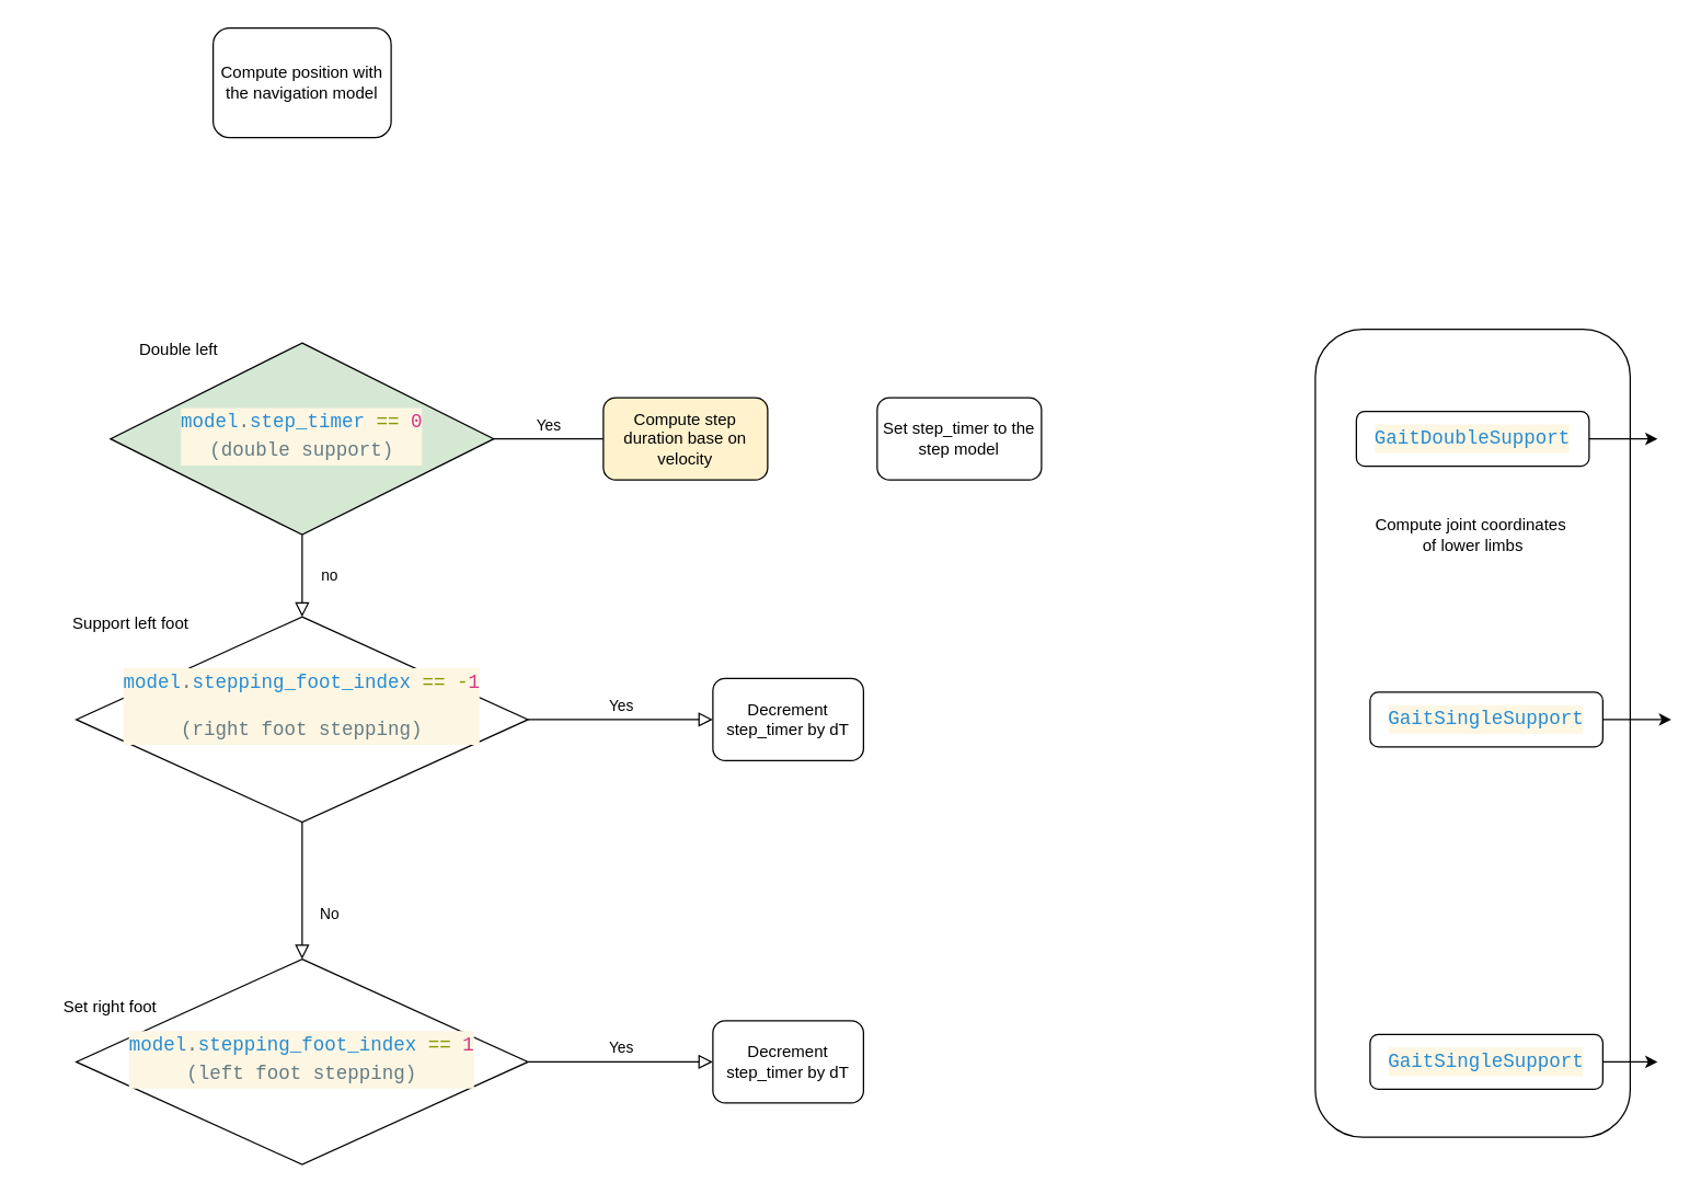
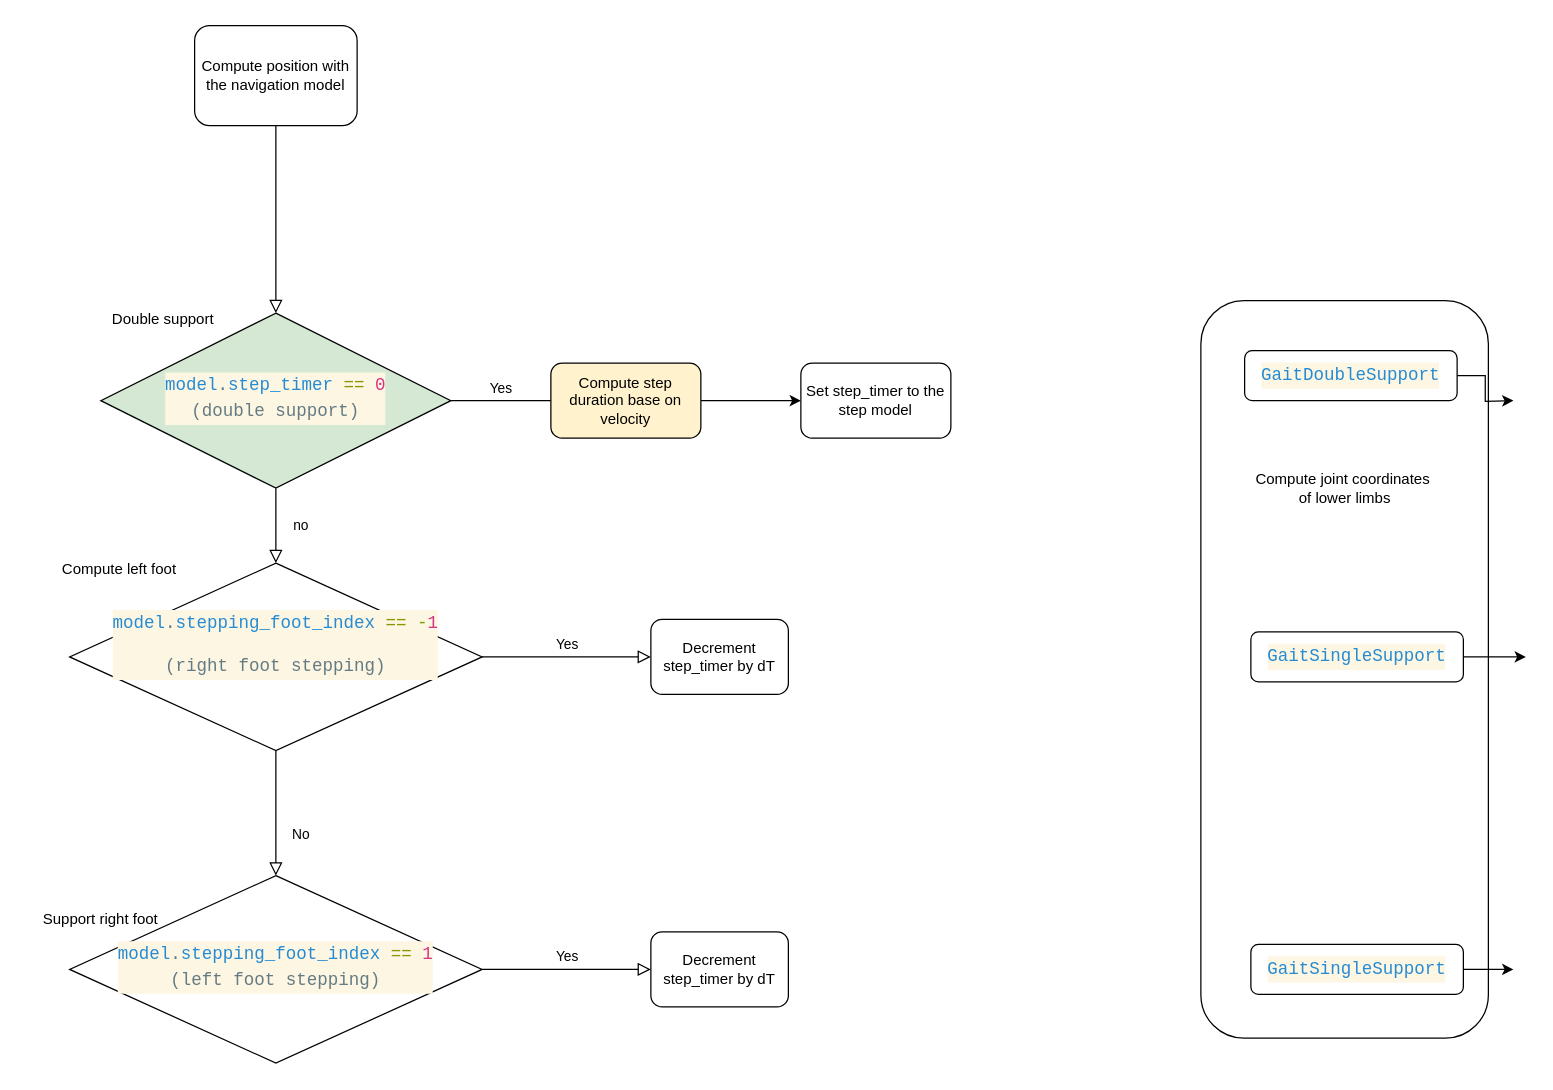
  <mxCell id="0" />
  <mxCell id="1" parent="0" />
  <mxCell id="2" value="" style="rounded=1;whiteSpace=wrap;html=1;fillColor=none;" vertex="1" parent="1"><mxGeometry x="960" y="240" width="230" height="590" as="geometry" /></mxCell>
+ <mxCell id="3" value="" style="rounded=0;html=1;jettySize=auto;orthogonalLoop=1;fontSize=11;endArrow=block;endFill=0;endSize=8;strokeWidth=1;shadow=0;labelBackgroundColor=none;edgeStyle=orthogonalEdgeStyle;" parent="1" source="4" target="6" edge="1"><mxGeometry relative="1" as="geometry" /></mxCell>
  <mxCell id="4" value="&lt;div&gt;Compute position with the navigation model&lt;/div&gt;" style="rounded=1;whiteSpace=wrap;html=1;fontSize=12;glass=0;strokeWidth=1;shadow=0;" parent="1" vertex="1"><mxGeometry x="155" y="20" width="130" height="80" as="geometry" /></mxCell>
  <mxCell id="5" value="no" style="rounded=0;html=1;jettySize=auto;orthogonalLoop=1;fontSize=11;endArrow=block;endFill=0;endSize=8;strokeWidth=1;shadow=0;labelBackgroundColor=none;edgeStyle=orthogonalEdgeStyle;" parent="1" source="6" target="9" edge="1"><mxGeometry y="20" relative="1" as="geometry"><mxPoint as="offset" /></mxGeometry></mxCell>
  <mxCell id="6" value="&lt;div style=&quot;color: rgb(101, 123, 131); background-color: rgb(253, 246, 227); font-family: Menlo, Monaco, &amp;quot;Courier New&amp;quot;, monospace; font-weight: normal; font-size: 14px; line-height: 21px; white-space: pre;&quot;&gt;&lt;div&gt;&lt;span style=&quot;color: rgb(38, 139, 210);&quot;&gt;model&lt;/span&gt;&lt;span style=&quot;color: rgb(101, 123, 131);&quot;&gt;.&lt;/span&gt;&lt;span style=&quot;color: rgb(38, 139, 210);&quot;&gt;step_timer&lt;/span&gt;&lt;span style=&quot;color: rgb(101, 123, 131);&quot;&gt; &lt;/span&gt;&lt;span style=&quot;color: rgb(133, 153, 0);&quot;&gt;==&lt;/span&gt;&lt;span style=&quot;color: rgb(101, 123, 131);&quot;&gt; &lt;/span&gt;&lt;span style=&quot;color: rgb(211, 54, 130);&quot;&gt;0&lt;/span&gt;&lt;/div&gt;&lt;div&gt;(double support)&lt;/div&gt;&lt;/div&gt;" style="rhombus;whiteSpace=wrap;html=1;shadow=0;fontFamily=Helvetica;fontSize=12;align=center;strokeWidth=1;spacing=6;spacingTop=-4;fillColor=#d5e8d4;" parent="1" vertex="1"><mxGeometry x="80" y="250" width="280" height="140" as="geometry" /></mxCell>
  <mxCell id="7" value="No" style="rounded=0;html=1;jettySize=auto;orthogonalLoop=1;fontSize=11;endArrow=block;endFill=0;endSize=8;strokeWidth=1;shadow=0;labelBackgroundColor=none;edgeStyle=orthogonalEdgeStyle;entryX=0.5;entryY=0;entryDx=0;entryDy=0;" parent="1" source="9" target="12" edge="1"><mxGeometry x="0.333" y="20" relative="1" as="geometry"><mxPoint as="offset" /><mxPoint x="195" y="720" as="targetPoint" /></mxGeometry></mxCell>
  <mxCell id="8" value="Yes" style="edgeStyle=orthogonalEdgeStyle;rounded=0;html=1;jettySize=auto;orthogonalLoop=1;fontSize=11;endArrow=block;endFill=0;endSize=8;strokeWidth=1;shadow=0;labelBackgroundColor=none;entryX=0;entryY=0.5;entryDx=0;entryDy=0;" parent="1" source="9" target="23" edge="1"><mxGeometry y="10" relative="1" as="geometry"><mxPoint as="offset" /><mxPoint x="540" y="520" as="targetPoint" /></mxGeometry></mxCell>
  <mxCell id="9" value="&lt;div style=&quot;color: rgb(101, 123, 131); background-color: rgb(253, 246, 227); font-family: Menlo, Monaco, &amp;quot;Courier New&amp;quot;, monospace; font-weight: normal; font-size: 14px; line-height: 21px; white-space: pre;&quot;&gt;&lt;p&gt;&lt;span style=&quot;color: rgb(38, 139, 210);&quot;&gt;&lt;/span&gt;&lt;span style=&quot;color: rgb(38, 139, 210);&quot;&gt;model&lt;/span&gt;&lt;span style=&quot;color: rgb(101, 123, 131);&quot;&gt;.&lt;/span&gt;&lt;span style=&quot;color: rgb(38, 139, 210);&quot;&gt;stepping_foot_index&lt;/span&gt;&lt;span style=&quot;color: rgb(101, 123, 131);&quot;&gt; &lt;/span&gt;&lt;span style=&quot;color: rgb(133, 153, 0);&quot;&gt;==&lt;/span&gt;&lt;span style=&quot;color: rgb(101, 123, 131);&quot;&gt; &lt;/span&gt;&lt;span style=&quot;color: rgb(133, 153, 0);&quot;&gt;-&lt;/span&gt;&lt;span style=&quot;color: rgb(211, 54, 130);&quot;&gt;1&lt;/span&gt;&lt;/p&gt;&lt;p&gt;(right foot stepping)&lt;/p&gt;&lt;/div&gt;&lt;div&gt;&lt;br&gt;&lt;/div&gt;" style="rhombus;whiteSpace=wrap;html=1;shadow=0;fontFamily=Helvetica;fontSize=12;align=center;strokeWidth=1;spacing=6;spacingTop=-4;" parent="1" vertex="1"><mxGeometry x="55" y="450" width="330" height="150" as="geometry" /></mxCell>
  <mxCell id="10" style="edgeStyle=orthogonalEdgeStyle;rounded=0;orthogonalLoop=1;jettySize=auto;html=1;" parent="1" source="11" edge="1"><mxGeometry relative="1" as="geometry"><mxPoint x="1220" y="525" as="targetPoint" /></mxGeometry></mxCell>
  <mxCell id="11" value="&lt;div style=&quot;color: #657b83;background-color: #fdf6e3;font-family: Menlo, Monaco, 'Courier New', monospace;font-weight: normal;font-size: 14px;line-height: 21px;white-space: pre;&quot;&gt;&lt;div&gt;&lt;span style=&quot;color: #268bd2;&quot;&gt;GaitSingleSupport&lt;/span&gt;&lt;/div&gt;&lt;/div&gt;" style="rounded=1;whiteSpace=wrap;html=1;fontSize=12;glass=0;strokeWidth=1;shadow=0;" parent="1" vertex="1"><mxGeometry x="1000" y="505" width="170" height="40" as="geometry" /></mxCell>
  <mxCell id="12" value="&lt;div style=&quot;color: rgb(101, 123, 131); background-color: rgb(253, 246, 227); font-family: Menlo, Monaco, &amp;quot;Courier New&amp;quot;, monospace; font-weight: normal; font-size: 14px; line-height: 21px; white-space: pre;&quot;&gt;&lt;div&gt;&lt;span style=&quot;color: rgb(38, 139, 210);&quot;&gt;model&lt;/span&gt;&lt;span style=&quot;color: rgb(101, 123, 131);&quot;&gt;.&lt;/span&gt;&lt;span style=&quot;color: rgb(38, 139, 210);&quot;&gt;stepping_foot_index&lt;/span&gt;&lt;span style=&quot;color: rgb(101, 123, 131);&quot;&gt; &lt;/span&gt;&lt;span style=&quot;color: rgb(133, 153, 0);&quot;&gt;==&lt;/span&gt;&lt;span style=&quot;color: rgb(101, 123, 131);&quot;&gt; &lt;/span&gt;&lt;span style=&quot;color: rgb(211, 54, 130);&quot;&gt;1&lt;/span&gt;&lt;br&gt;&lt;/div&gt;&lt;div&gt;(left foot stepping)&lt;/div&gt;&lt;/div&gt;" style="rhombus;whiteSpace=wrap;html=1;shadow=0;fontFamily=Helvetica;fontSize=12;align=center;strokeWidth=1;spacing=6;spacingTop=-4;" parent="1" vertex="1"><mxGeometry x="55" y="700" width="330" height="150" as="geometry" /></mxCell>
  <mxCell id="13" value="Yes" style="edgeStyle=orthogonalEdgeStyle;rounded=0;html=1;jettySize=auto;orthogonalLoop=1;fontSize=11;endArrow=block;endFill=0;endSize=8;strokeWidth=1;shadow=0;labelBackgroundColor=none;exitX=1;exitY=0.5;exitDx=0;exitDy=0;entryX=0;entryY=0.5;entryDx=0;entryDy=0;" parent="1" source="12" target="27" edge="1"><mxGeometry y="10" relative="1" as="geometry"><mxPoint as="offset" /><mxPoint x="430" y="775" as="sourcePoint" /><mxPoint x="540" y="775" as="targetPoint" /></mxGeometry></mxCell>
  <mxCell id="14" style="edgeStyle=orthogonalEdgeStyle;rounded=0;orthogonalLoop=1;jettySize=auto;html=1;" parent="1" source="15" edge="1"><mxGeometry relative="1" as="geometry"><mxPoint x="1210" y="775" as="targetPoint" /></mxGeometry></mxCell>
  <mxCell id="15" value="&lt;div style=&quot;color: #657b83;background-color: #fdf6e3;font-family: Menlo, Monaco, 'Courier New', monospace;font-weight: normal;font-size: 14px;line-height: 21px;white-space: pre;&quot;&gt;&lt;div&gt;&lt;span style=&quot;color: #268bd2;&quot;&gt;GaitSingleSupport&lt;/span&gt;&lt;/div&gt;&lt;/div&gt;" style="rounded=1;whiteSpace=wrap;html=1;fontSize=12;glass=0;strokeWidth=1;shadow=0;" parent="1" vertex="1"><mxGeometry x="1000" y="755" width="170" height="40" as="geometry" /></mxCell>
  <mxCell id="16" value="Yes" style="edgeStyle=orthogonalEdgeStyle;rounded=0;html=1;jettySize=auto;orthogonalLoop=1;fontSize=11;endArrow=none;endFill=0;endSize=8;strokeWidth=1;shadow=0;labelBackgroundColor=none;exitX=1;exitY=0.5;exitDx=0;exitDy=0;entryX=0;entryY=0.5;entryDx=0;entryDy=0;" parent="1" source="6" target="21" edge="1"><mxGeometry y="10" relative="1" as="geometry"><mxPoint as="offset" /><mxPoint x="450" y="320" as="sourcePoint" /><Array as="points" /><mxPoint x="520" y="320" as="targetPoint" /></mxGeometry></mxCell>
  <mxCell id="17" style="edgeStyle=orthogonalEdgeStyle;rounded=0;orthogonalLoop=1;jettySize=auto;html=1;" parent="1" source="18" edge="1"><mxGeometry relative="1" as="geometry"><mxPoint x="1210" y="320" as="targetPoint" /></mxGeometry></mxCell>
- <mxCell id="18" value="&lt;div style=&quot;color: rgb(101, 123, 131); background-color: rgb(253, 246, 227); font-family: Menlo, Monaco, &amp;quot;Courier New&amp;quot;, monospace; font-weight: normal; font-size: 14px; line-height: 21px; white-space: pre;&quot;&gt;&lt;div&gt;&lt;span style=&quot;color: rgb(38, 139, 210);&quot;&gt;GaitDoubleSupport&lt;/span&gt;&lt;/div&gt;&lt;/div&gt;" style="rounded=1;whiteSpace=wrap;html=1;fontSize=12;glass=0;strokeWidth=1;shadow=0;" parent="1" vertex="1"><mxGeometry x="990" y="300" width="170" height="40" as="geometry" /></mxCell>
+ <mxCell id="18" value="&lt;div style=&quot;color: rgb(101, 123, 131); background-color: rgb(253, 246, 227); font-family: Menlo, Monaco, &amp;quot;Courier New&amp;quot;, monospace; font-weight: normal; font-size: 14px; line-height: 21px; white-space: pre;&quot;&gt;&lt;div&gt;&lt;span style=&quot;color: rgb(38, 139, 210);&quot;&gt;GaitDoubleSupport&lt;/span&gt;&lt;/div&gt;&lt;/div&gt;" style="rounded=1;whiteSpace=wrap;html=1;fontSize=12;glass=0;strokeWidth=1;shadow=0;" parent="1" vertex="1"><mxGeometry x="995" y="280" width="170" height="40" as="geometry" /></mxCell>
  <mxCell id="19" value="&lt;div&gt;Compute joint coordinates&amp;nbsp;&lt;/div&gt;&lt;div&gt;of lower limbs &lt;/div&gt;" style="text;html=1;align=center;verticalAlign=middle;resizable=0;points=[];autosize=1;strokeColor=none;fillColor=none;" vertex="1" parent="1"><mxGeometry x="990" y="370" width="170" height="40" as="geometry" /></mxCell>
+ <mxCell id="20" value="" style="edgeStyle=orthogonalEdgeStyle;rounded=0;orthogonalLoop=1;jettySize=auto;html=1;" edge="1" parent="1" source="21" target="22"><mxGeometry relative="1" as="geometry" /></mxCell>
  <mxCell id="21" value="Compute step duration base on velocity" style="rounded=1;whiteSpace=wrap;html=1;fillColor=#fff2cc;" vertex="1" parent="1"><mxGeometry x="440" y="290" width="120" height="60" as="geometry" /></mxCell>
  <mxCell id="22" value="Set step_timer to the step model" style="whiteSpace=wrap;html=1;rounded=1;" vertex="1" parent="1"><mxGeometry x="640" y="290" width="120" height="60" as="geometry" /></mxCell>
  <mxCell id="23" value="Decrement step_timer by dT" style="rounded=1;whiteSpace=wrap;html=1;" vertex="1" parent="1"><mxGeometry x="520" y="495" width="110" height="60" as="geometry" /></mxCell>
- <mxCell id="24" value="Double left" style="text;html=1;align=center;verticalAlign=middle;whiteSpace=wrap;rounded=0;" vertex="1" parent="1"><mxGeometry x="70" y="240" width="120" height="30" as="geometry" /></mxCell>
- <mxCell id="25" value="Support left foot" style="text;html=1;align=center;verticalAlign=middle;whiteSpace=wrap;rounded=0;" vertex="1" parent="1"><mxGeometry x="35" y="440" width="120" height="30" as="geometry" /></mxCell>
- <mxCell id="26" value="Set right foot" style="text;html=1;align=center;verticalAlign=middle;whiteSpace=wrap;rounded=0;" vertex="1" parent="1"><mxGeometry x="20" y="720" width="120" height="30" as="geometry" /></mxCell>
+ <mxCell id="24" value="Double support" style="text;html=1;align=center;verticalAlign=middle;whiteSpace=wrap;rounded=0;" vertex="1" parent="1"><mxGeometry x="70" y="240" width="120" height="30" as="geometry" /></mxCell>
+ <mxCell id="25" value="Compute left foot" style="text;html=1;align=center;verticalAlign=middle;whiteSpace=wrap;rounded=0;" vertex="1" parent="1"><mxGeometry x="35" y="440" width="120" height="30" as="geometry" /></mxCell>
+ <mxCell id="26" value="Support right foot" style="text;html=1;align=center;verticalAlign=middle;whiteSpace=wrap;rounded=0;" vertex="1" parent="1"><mxGeometry x="20" y="720" width="120" height="30" as="geometry" /></mxCell>
  <mxCell id="27" value="Decrement step_timer by dT" style="rounded=1;whiteSpace=wrap;html=1;" vertex="1" parent="1"><mxGeometry x="520" y="745" width="110" height="60" as="geometry" /></mxCell>
